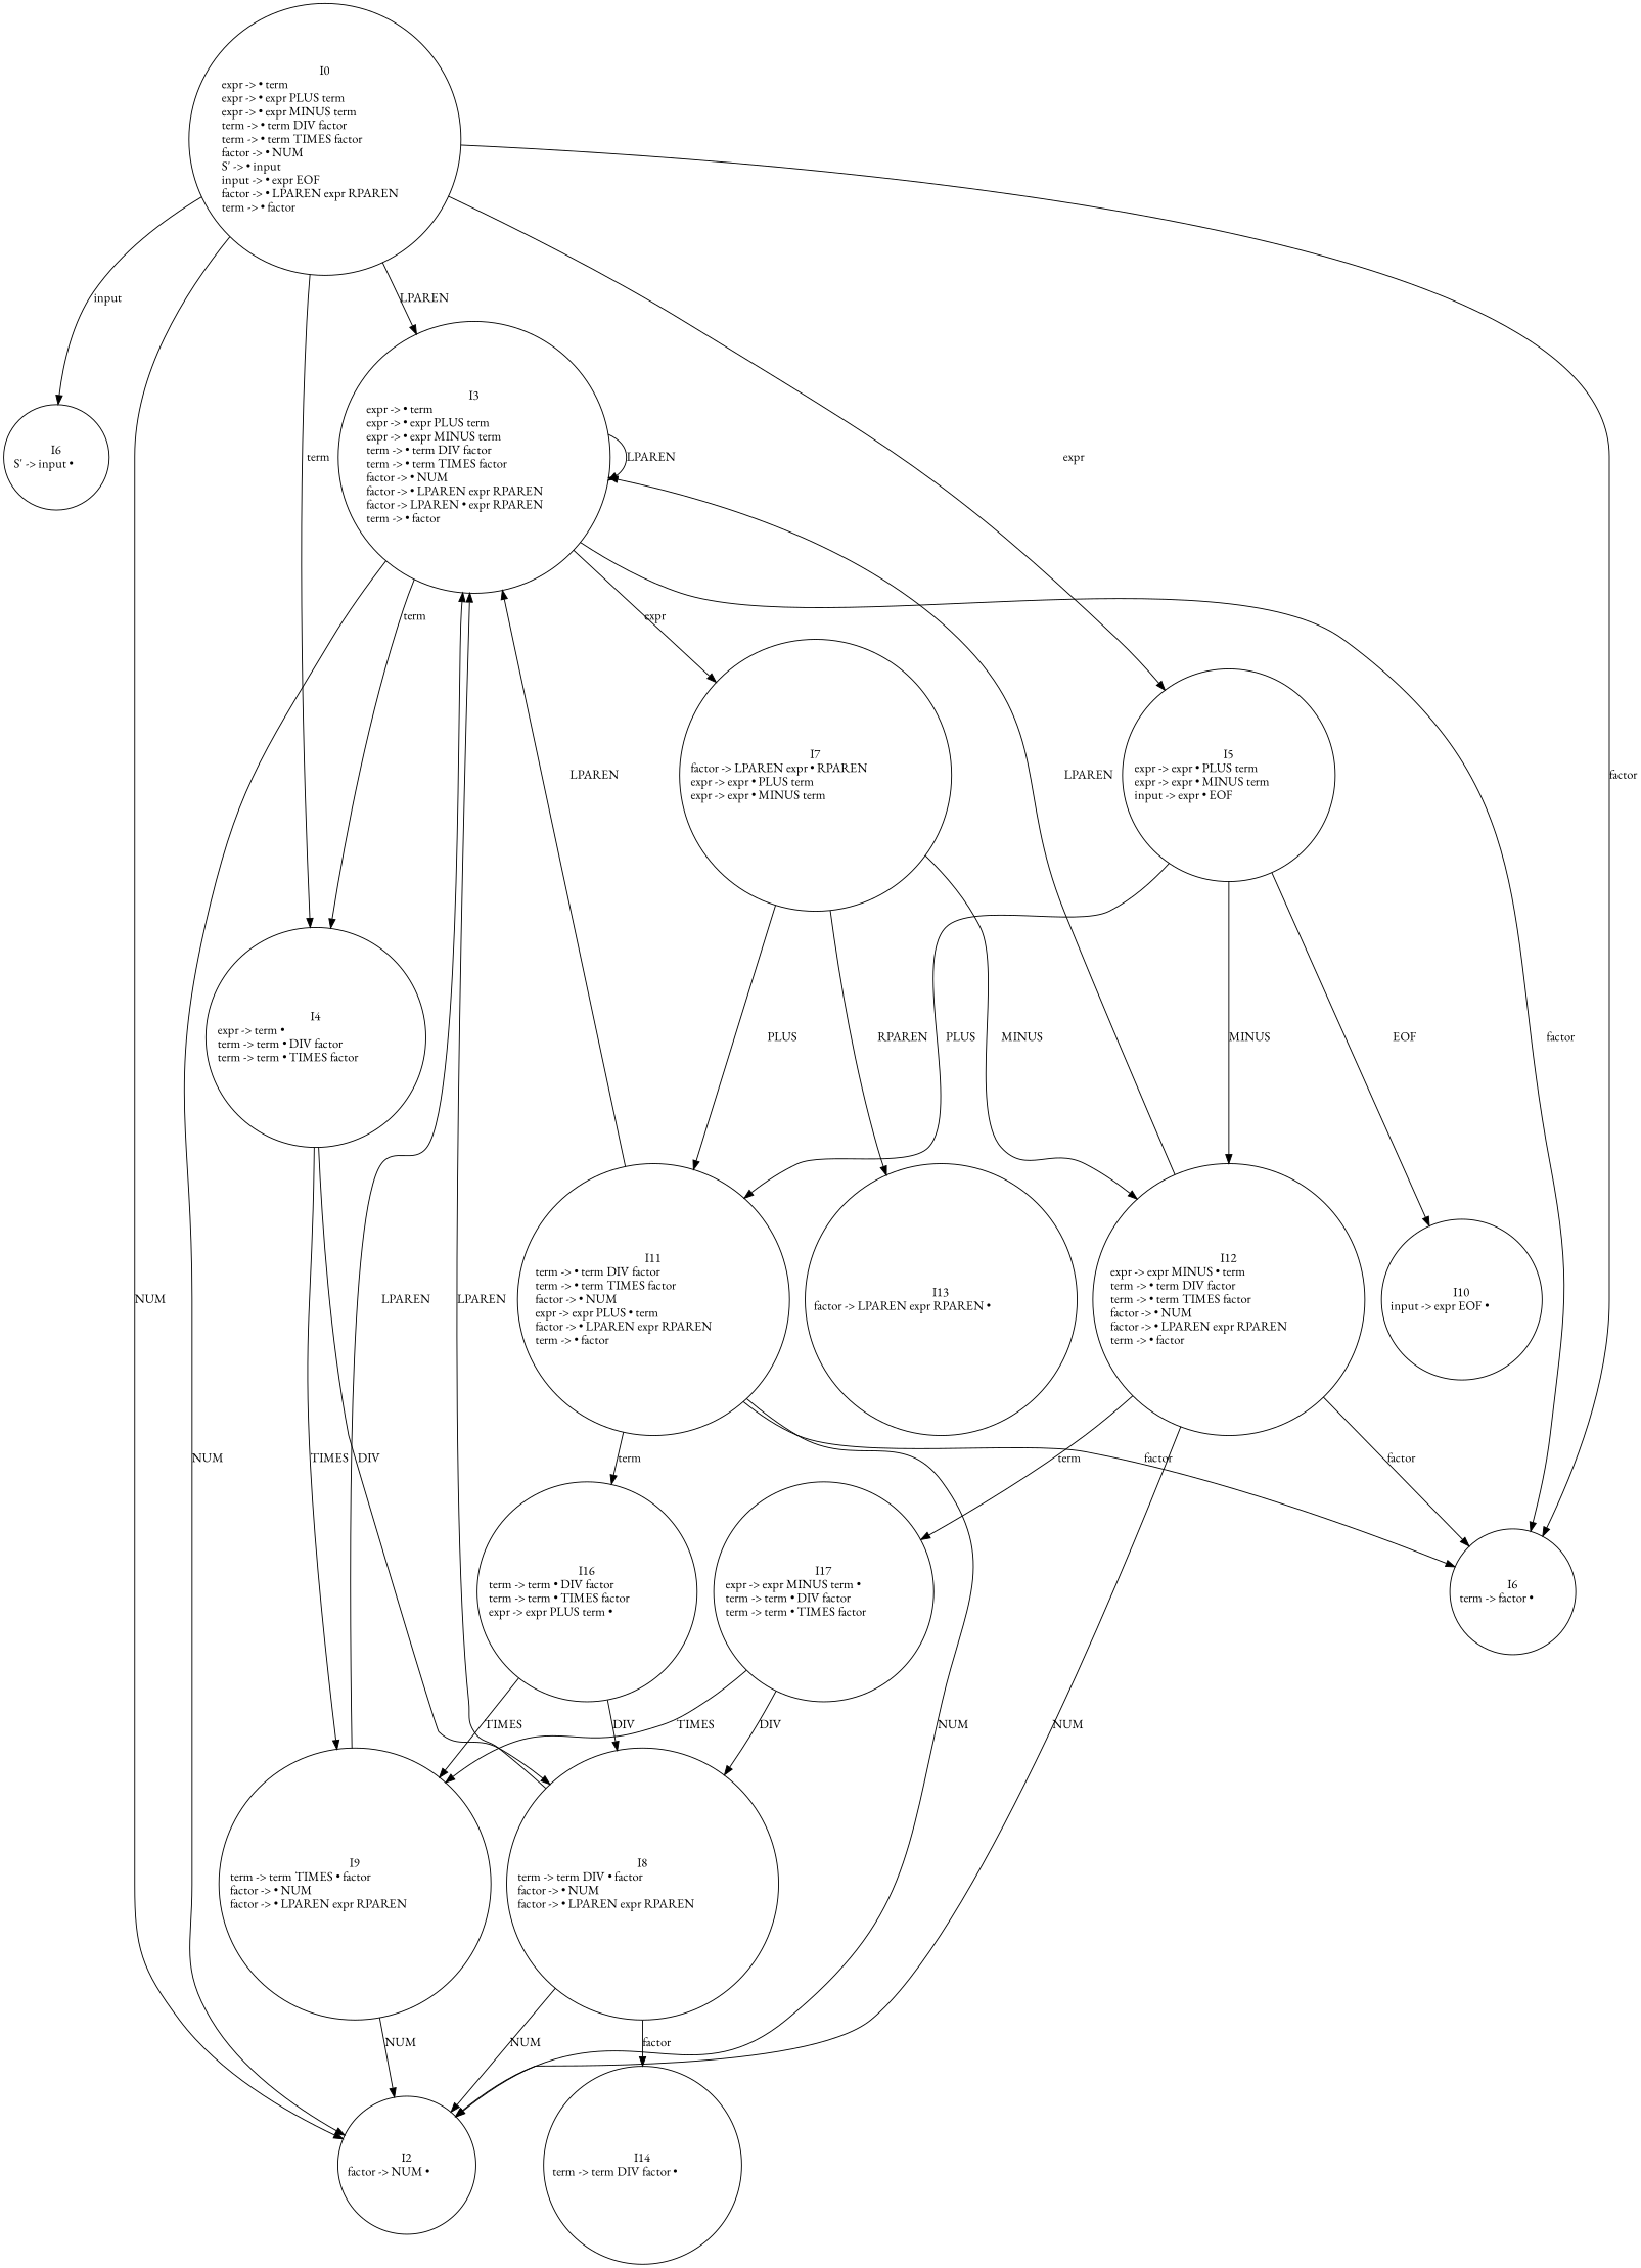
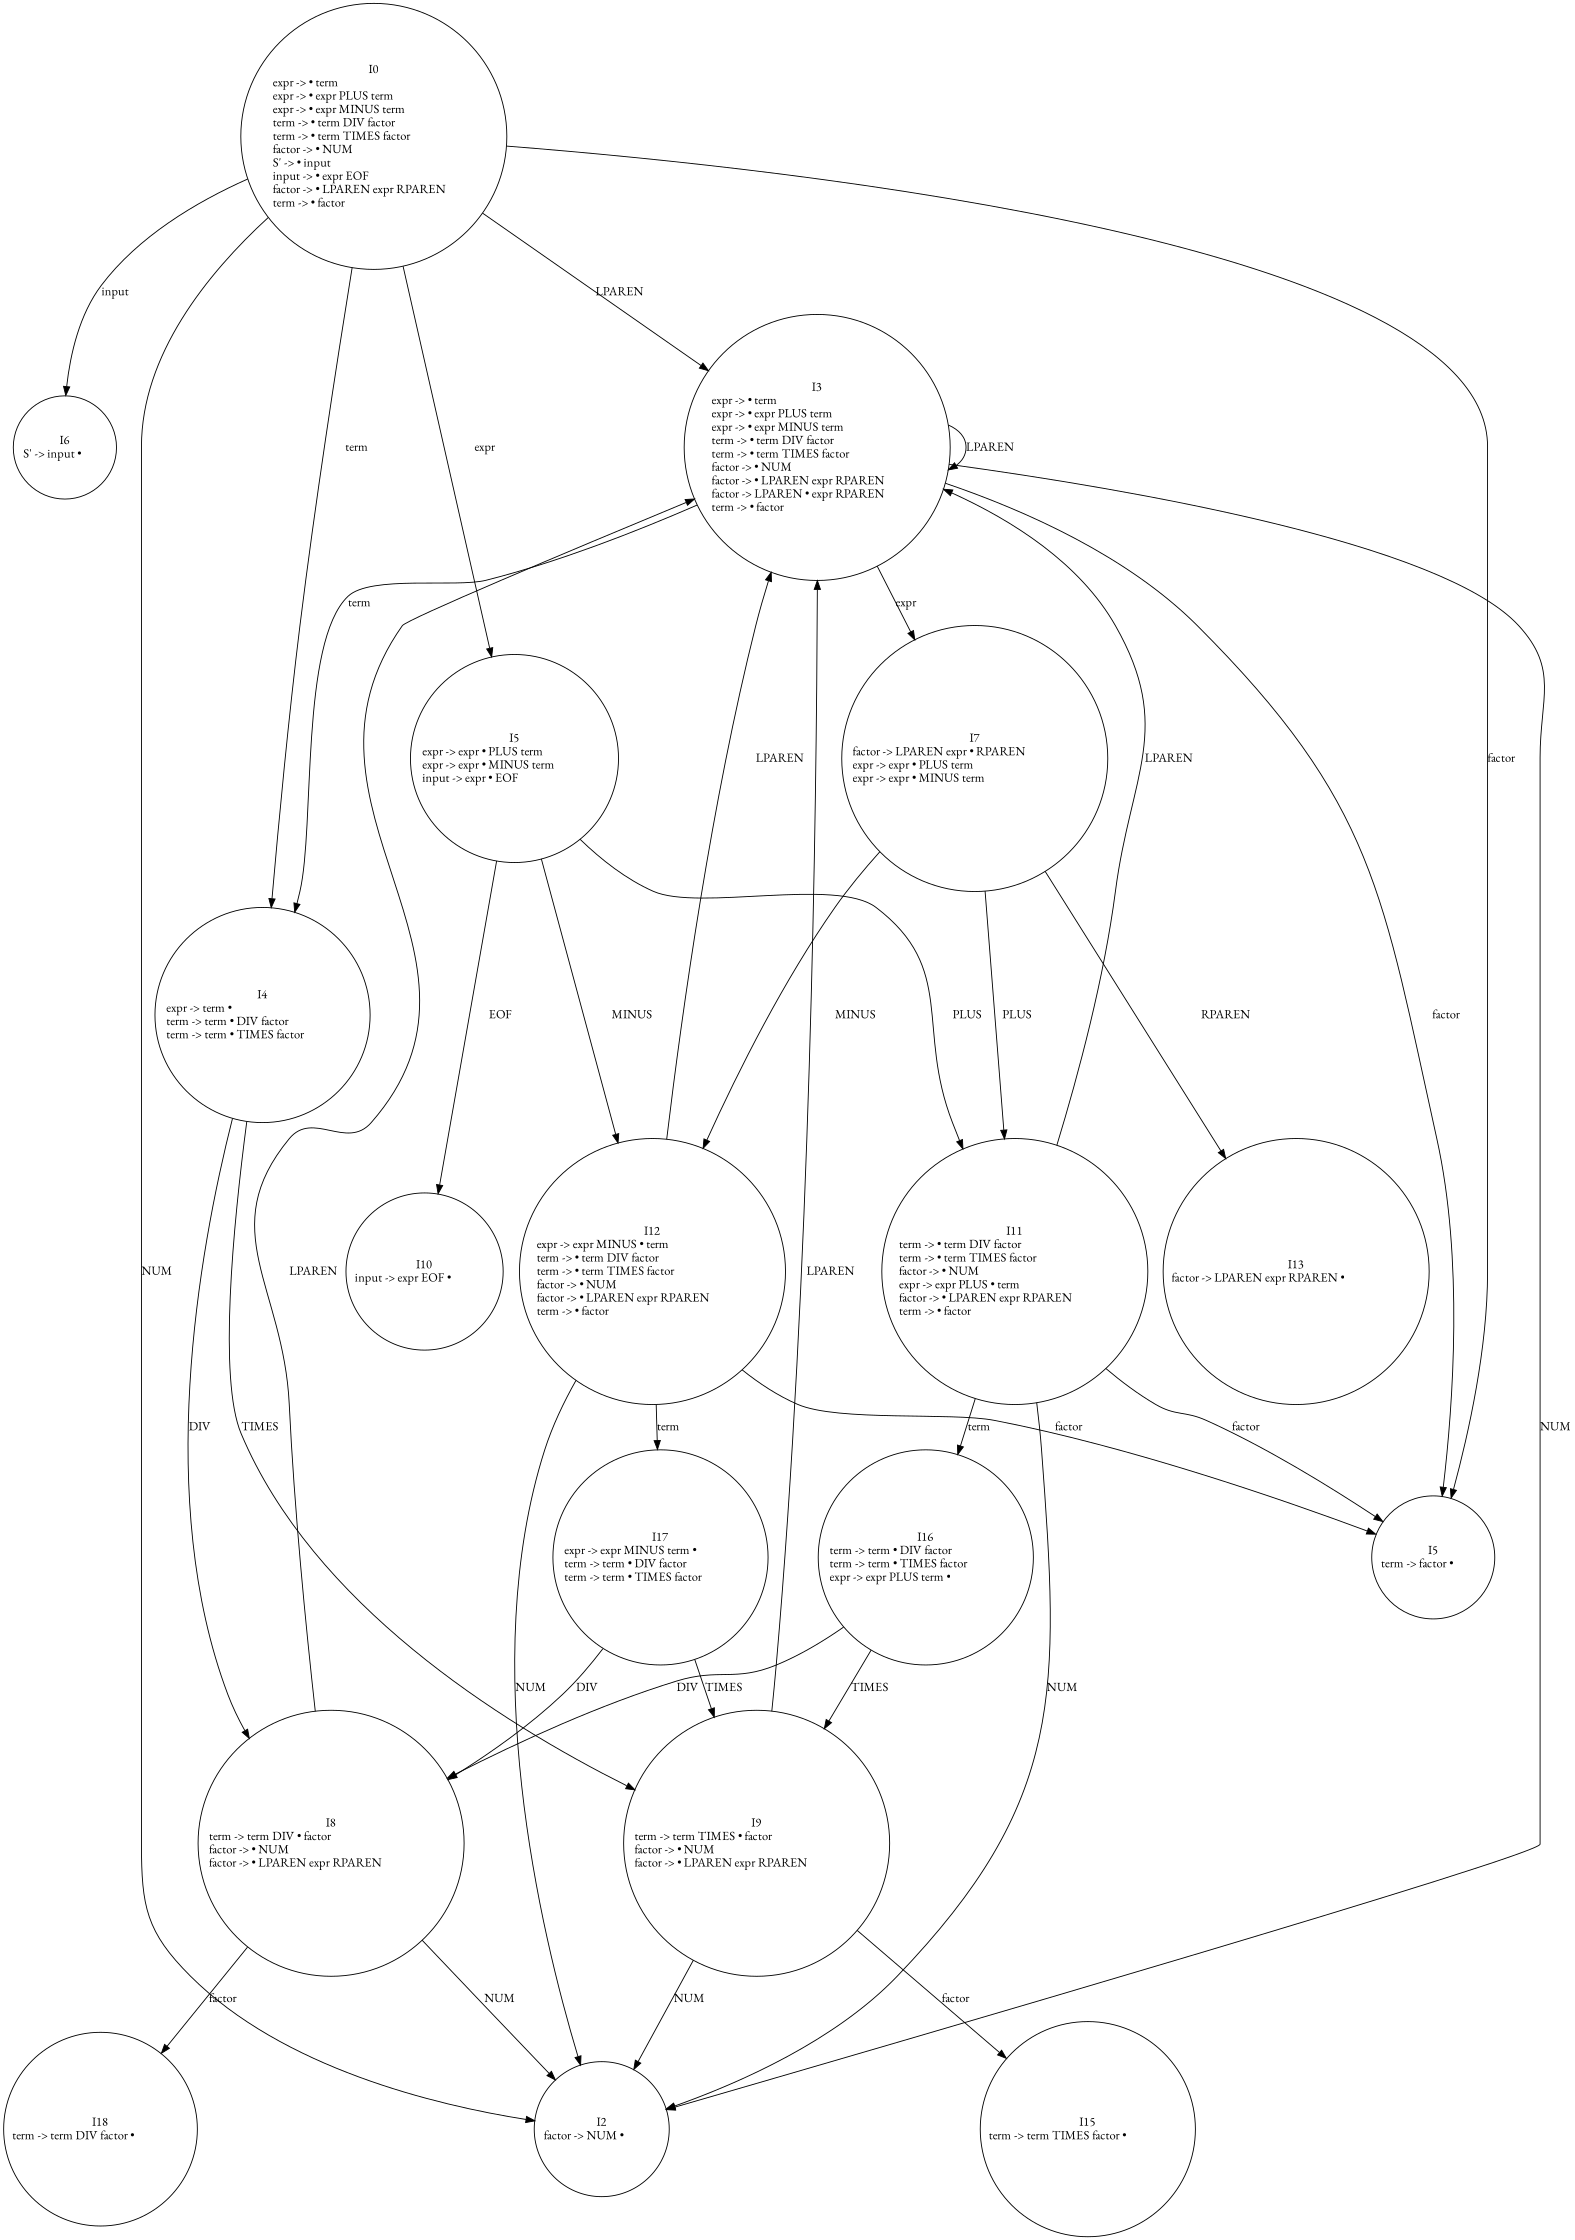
  digraph {
    fontname="EB Garamond"
    rankdir=TB
    node [fontname="EB Garamond" shape=circle]
    edge [fontname="EB Garamond"]
    n1 [label="I0\nexpr -> • term\lexpr -> • expr PLUS term\lexpr -> • expr MINUS term\lterm -> • term DIV factor\lterm -> • term TIMES factor\lfactor -> • NUM\lS' -> • input\linput -> • expr EOF\lfactor -> • LPAREN expr RPAREN\lterm -> • factor\l"]
    n2 [label="I6\nS' -> input •\l"]
    n3 [label="I2\nfactor -> NUM •\l"]
    n4 [label="I3\nexpr -> • term\lexpr -> • expr PLUS term\lexpr -> • expr MINUS term\lterm -> • term DIV factor\lterm -> • term TIMES factor\lfactor -> • NUM\lfactor -> • LPAREN expr RPAREN\lfactor -> LPAREN • expr RPAREN\lterm -> • factor\l"]
    n5 [label="I4\nexpr -> term •\lterm -> term • DIV factor\lterm -> term • TIMES factor\l"]
    n6 [label="I5\nexpr -> expr • PLUS term\lexpr -> expr • MINUS term\linput -> expr • EOF\l"]
-   n7 [label="I6\nterm -> factor •\l"]
+   n7 [label="I5\nterm -> factor •\l"]
    n8 [label="I7\nfactor -> LPAREN expr • RPAREN\lexpr -> expr • PLUS term\lexpr -> expr • MINUS term\l"]
    n9 [label="I8\nterm -> term DIV • factor\lfactor -> • NUM\lfactor -> • LPAREN expr RPAREN\l"]
    n10 [label="I9\nterm -> term TIMES • factor\lfactor -> • NUM\lfactor -> • LPAREN expr RPAREN\l"]
    n11 [label="I10\ninput -> expr EOF •\l"]
    n12 [label="I11\nterm -> • term DIV factor\lterm -> • term TIMES factor\lfactor -> • NUM\lexpr -> expr PLUS • term\lfactor -> • LPAREN expr RPAREN\lterm -> • factor\l"]
    n13 [label="I12\nexpr -> expr MINUS • term\lterm -> • term DIV factor\lterm -> • term TIMES factor\lfactor -> • NUM\lfactor -> • LPAREN expr RPAREN\lterm -> • factor\l"]
    n14 [label="I13\nfactor -> LPAREN expr RPAREN •\l"]
-   n15 [label="I14\nterm -> term DIV factor •\l"]
+   n15 [label="I18\nterm -> term DIV factor •\l"]
+   n16 [label="I15\nterm -> term TIMES factor •\l"]
    n17 [label="I16\nterm -> term • DIV factor\lterm -> term • TIMES factor\lexpr -> expr PLUS term •\l"]
    n18 [label="I17\nexpr -> expr MINUS term •\lterm -> term • DIV factor\lterm -> term • TIMES factor\l"]
    n1 -> n2 [label=input]
    n1 -> n3 [label=NUM]
    n1 -> n4 [label=LPAREN]
    n1 -> n5 [label=term]
    n1 -> n6 [label=expr]
    n1 -> n7 [label=factor]
    n4 -> n3 [label=NUM]
    n4 -> n4 [label=LPAREN]
    n4 -> n5 [label=term]
    n4 -> n7 [label=factor]
    n4 -> n8 [label=expr]
    n5 -> n9 [label=DIV]
    n5 -> n10 [label=TIMES]
    n6 -> n11 [label=EOF]
    n6 -> n12 [label=PLUS]
    n6 -> n13 [label=MINUS]
    n8 -> n12 [label=PLUS]
    n8 -> n13 [label=MINUS]
    n8 -> n14 [label=RPAREN]
    n9 -> n3 [label=NUM]
    n9 -> n4 [label=LPAREN]
    n9 -> n15 [label=factor]
    n10 -> n3 [label=NUM]
    n10 -> n4 [label=LPAREN]
+   n10 -> n16 [label=factor]
    n12 -> n3 [label=NUM]
    n12 -> n4 [label=LPAREN]
    n12 -> n7 [label=factor]
    n12 -> n17 [label=term]
    n13 -> n3 [label=NUM]
    n13 -> n4 [label=LPAREN]
    n13 -> n7 [label=factor]
    n13 -> n18 [label=term]
    n17 -> n9 [label=DIV]
    n17 -> n10 [label=TIMES]
    n18 -> n9 [label=DIV]
    n18 -> n10 [label=TIMES]
  }
